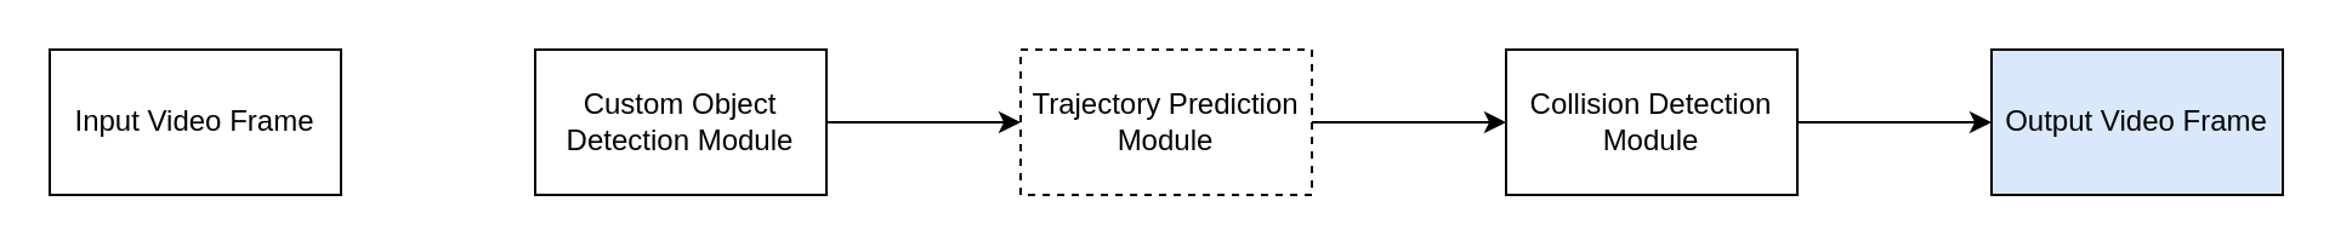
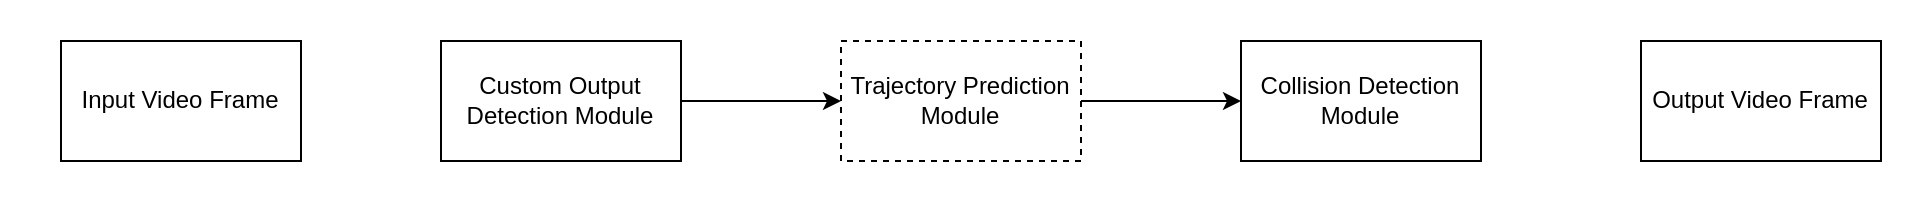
  <mxCell id="0" />
  <mxCell id="1" parent="0" />
- <mxCell id="2" value="Input Video Frame" style="rounded=0;whiteSpace=wrap;html=1;" vertex="1" parent="1"><mxGeometry x="20" y="20" width="120" height="60" as="geometry" /></mxCell>
+ <mxCell id="2" value="Input Video Frame" style="rounded=0;whiteSpace=wrap;html=1;" vertex="1" parent="1"><mxGeometry x="30" y="20" width="120" height="60" as="geometry" /></mxCell>
  <mxCell id="3" style="edgeStyle=orthogonalEdgeStyle;rounded=0;orthogonalLoop=1;jettySize=auto;html=1;exitX=1;exitY=0.5;exitDx=0;exitDy=0;entryX=0;entryY=0.5;entryDx=0;entryDy=0;" edge="1" parent="1" source="4" target="6"><mxGeometry relative="1" as="geometry" /></mxCell>
- <mxCell id="4" value="Custom Object Detection Module" style="rounded=0;whiteSpace=wrap;html=1;" vertex="1" parent="1"><mxGeometry x="220" y="20" width="120" height="60" as="geometry" /></mxCell>
+ <mxCell id="4" value="Custom Output Detection Module" style="rounded=0;whiteSpace=wrap;html=1;" vertex="1" parent="1"><mxGeometry x="220" y="20" width="120" height="60" as="geometry" /></mxCell>
  <mxCell id="5" style="edgeStyle=orthogonalEdgeStyle;rounded=0;orthogonalLoop=1;jettySize=auto;html=1;exitX=1;exitY=0.5;exitDx=0;exitDy=0;entryX=0;entryY=0.5;entryDx=0;entryDy=0;" edge="1" parent="1" source="6" target="8"><mxGeometry relative="1" as="geometry" /></mxCell>
  <mxCell id="6" value="Trajectory Prediction Module" style="rounded=0;whiteSpace=wrap;html=1;dashed=1;" vertex="1" parent="1"><mxGeometry x="420" y="20" width="120" height="60" as="geometry" /></mxCell>
- <mxCell id="7" style="edgeStyle=orthogonalEdgeStyle;rounded=0;orthogonalLoop=1;jettySize=auto;html=1;exitX=1;exitY=0.5;exitDx=0;exitDy=0;" edge="1" parent="1" source="8" target="9"><mxGeometry relative="1" as="geometry" /></mxCell>
  <mxCell id="8" value="Collision Detection Module" style="rounded=0;whiteSpace=wrap;html=1;" vertex="1" parent="1"><mxGeometry x="620" y="20" width="120" height="60" as="geometry" /></mxCell>
- <mxCell id="9" value="Output Video Frame" style="rounded=0;whiteSpace=wrap;html=1;fillColor=#dae8fc;" vertex="1" parent="1"><mxGeometry x="820" y="20" width="120" height="60" as="geometry" /></mxCell>
+ <mxCell id="9" value="Output Video Frame" style="rounded=0;whiteSpace=wrap;html=1;" vertex="1" parent="1"><mxGeometry x="820" y="20" width="120" height="60" as="geometry" /></mxCell>
